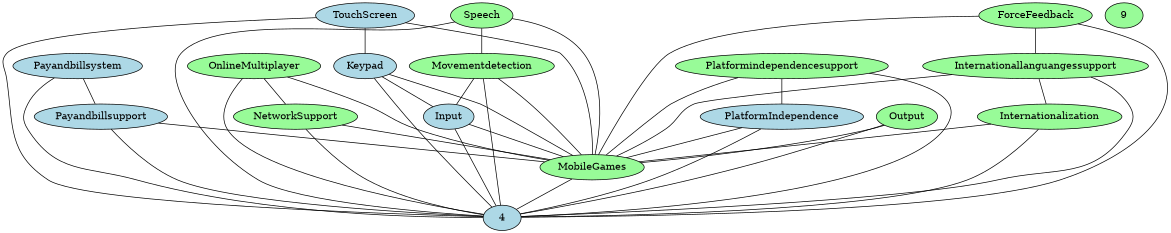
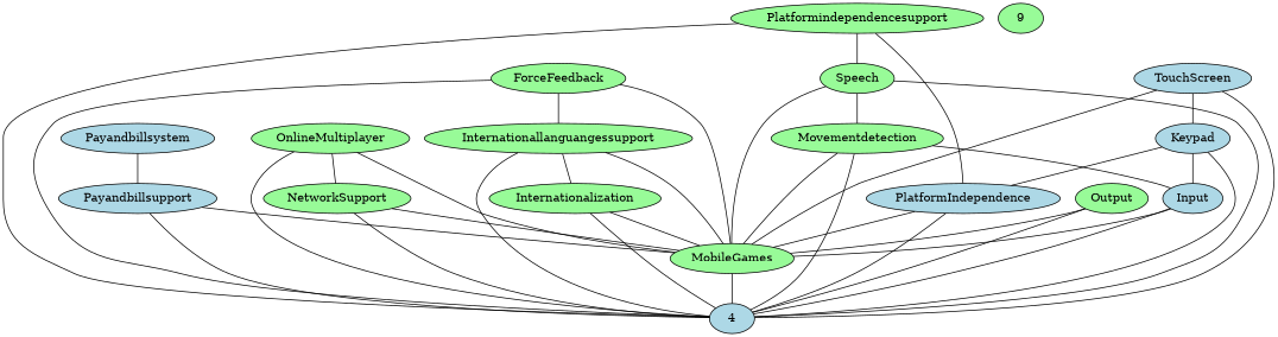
  graph {
    node [fillcolor=palegreen style=filled]
    Payandbillsystem [fillcolor=lightblue]
    Payandbillsupport [fillcolor=lightblue]
    n3 [fillcolor=lightblue label=4]
    MobileGames
    OnlineMultiplayer
    NetworkSupport
    Movementdetection
    Input [fillcolor=lightblue]
    Platformindependencesupport
    PlatformIndependence [fillcolor=lightblue]
    Internationallanguangessupport
    Internationalization
    ForceFeedback
    Output
    n15 [label=9]
    Speech
    Keypad [fillcolor=lightblue]
    TouchScreen [fillcolor=lightblue]
    Payandbillsystem -- Payandbillsupport
-   Payandbillsystem -- n3
    Payandbillsupport -- n3
    Payandbillsupport -- MobileGames
    MobileGames -- n3
    OnlineMultiplayer -- n3
    OnlineMultiplayer -- MobileGames
    OnlineMultiplayer -- NetworkSupport
    NetworkSupport -- n3
    NetworkSupport -- MobileGames
    Movementdetection -- n3
    Movementdetection -- MobileGames
    Movementdetection -- Input
    Input -- n3
    Input -- MobileGames
    Platformindependencesupport -- n3
-   Platformindependencesupport -- MobileGames
+   Platformindependencesupport -- Speech
    Platformindependencesupport -- PlatformIndependence
    PlatformIndependence -- n3
    PlatformIndependence -- MobileGames
    Internationallanguangessupport -- n3
    Internationallanguangessupport -- MobileGames
    Internationallanguangessupport -- Internationalization
    Internationalization -- n3
    Internationalization -- MobileGames
    ForceFeedback -- n3
    ForceFeedback -- MobileGames
    ForceFeedback -- Internationallanguangessupport
    Output -- n3
    Output -- MobileGames
    Speech -- n3
    Speech -- MobileGames
    Speech -- Movementdetection
    Keypad -- n3
-   Keypad -- MobileGames
+   Keypad -- PlatformIndependence
    Keypad -- Input
    TouchScreen -- n3
    TouchScreen -- MobileGames
    TouchScreen -- Keypad
  }
